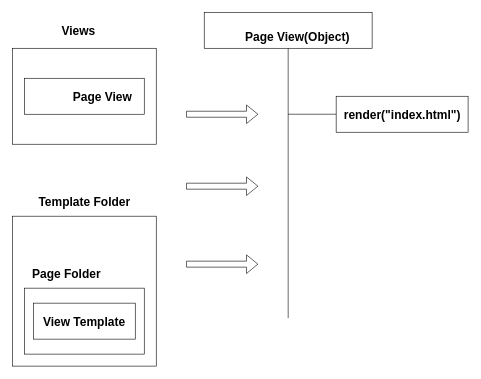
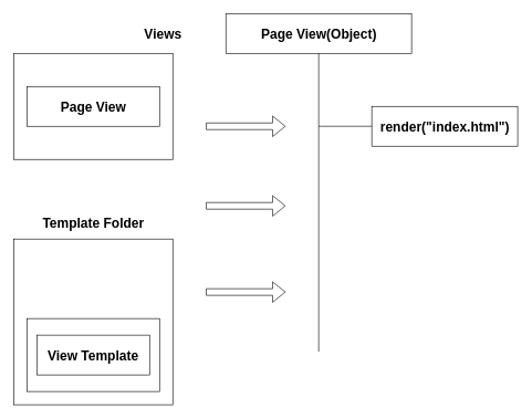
  <mxCell id="0" />
  <mxCell id="1" parent="0" />
- <mxCell id="2" value="Views" style="text;html=1;resizable=0;autosize=1;align=center;verticalAlign=middle;points=[];fillColor=none;strokeColor=none;rounded=0;fontSize=20;fontStyle=1" vertex="1" parent="1"><mxGeometry x="95" y="35" width="70" height="30" as="geometry" /></mxCell>
+ <mxCell id="2" value="Views" style="text;html=1;resizable=0;autosize=1;align=center;verticalAlign=middle;points=[];fillColor=none;strokeColor=none;rounded=0;fontSize=20;fontStyle=1" vertex="1" parent="1"><mxGeometry x="210" y="35" width="70" height="30" as="geometry" /></mxCell>
  <mxCell id="3" value="" style="rounded=0;whiteSpace=wrap;html=1;" vertex="1" parent="1"><mxGeometry x="20" y="80" width="240" height="160" as="geometry" /></mxCell>
  <mxCell id="4" value="" style="rounded=0;whiteSpace=wrap;html=1;fontSize=22;" vertex="1" parent="1"><mxGeometry x="40" y="130" width="200" height="60" as="geometry" /></mxCell>
- <mxCell id="5" value="Page View" style="text;html=1;resizable=0;autosize=1;align=center;verticalAlign=middle;points=[];fillColor=none;strokeColor=none;rounded=0;fontSize=20;fontStyle=1" vertex="1" parent="1"><mxGeometry x="115" y="145" width="110" height="30" as="geometry" /></mxCell>
+ <mxCell id="5" value="Page View" style="text;html=1;resizable=0;autosize=1;align=center;verticalAlign=middle;points=[];fillColor=none;strokeColor=none;rounded=0;fontSize=20;fontStyle=1" vertex="1" parent="1"><mxGeometry x="85" y="145" width="110" height="30" as="geometry" /></mxCell>
  <mxCell id="6" value="" style="rounded=0;whiteSpace=wrap;html=1;" vertex="1" parent="1"><mxGeometry x="20" y="360" width="240" height="250" as="geometry" /></mxCell>
  <mxCell id="7" value="Template Folder" style="text;html=1;resizable=0;autosize=1;align=center;verticalAlign=middle;points=[];fillColor=none;strokeColor=none;rounded=0;fontSize=20;fontStyle=1" vertex="1" parent="1"><mxGeometry x="50" y="320" width="180" height="30" as="geometry" /></mxCell>
  <mxCell id="8" value="" style="rounded=0;whiteSpace=wrap;html=1;fontSize=22;" vertex="1" parent="1"><mxGeometry x="40" y="480" width="200" height="110" as="geometry" /></mxCell>
- <mxCell id="9" value="Page Folder" style="text;html=1;resizable=0;autosize=1;align=center;verticalAlign=middle;points=[];fillColor=none;strokeColor=none;rounded=0;fontSize=20;fontStyle=1" vertex="1" parent="1"><mxGeometry x="45" y="440" width="130" height="30" as="geometry" /></mxCell>
  <mxCell id="10" value="&lt;font face=&quot;helvetica&quot; style=&quot;font-size: 20px;&quot;&gt;&lt;b style=&quot;font-size: 20px;&quot;&gt;View Template&lt;/b&gt;&lt;/font&gt;" style="rounded=0;whiteSpace=wrap;html=1;fontSize=20;" vertex="1" parent="1"><mxGeometry x="55" y="505" width="170" height="60" as="geometry" /></mxCell>
  <mxCell id="11" value="" style="rounded=0;whiteSpace=wrap;html=1;fontSize=22;" vertex="1" parent="1"><mxGeometry x="340" y="20" width="280" height="60" as="geometry" /></mxCell>
- <mxCell id="12" value="Page View(Object)" style="text;html=1;resizable=0;autosize=1;align=center;verticalAlign=middle;points=[];fillColor=none;strokeColor=none;rounded=0;fontSize=20;fontStyle=1" vertex="1" parent="1"><mxGeometry x="400" y="45" width="190" height="30" as="geometry" /></mxCell>
+ <mxCell id="12" value="Page View(Object)" style="text;html=1;resizable=0;autosize=1;align=center;verticalAlign=middle;points=[];fillColor=none;strokeColor=none;rounded=0;fontSize=20;fontStyle=1" vertex="1" parent="1"><mxGeometry x="385" y="35" width="190" height="30" as="geometry" /></mxCell>
  <mxCell id="13" value="" style="rounded=0;whiteSpace=wrap;html=1;fontSize=22;" vertex="1" parent="1"><mxGeometry x="560" y="160" width="220" height="60" as="geometry" /></mxCell>
  <mxCell id="14" value="render(&quot;index.html&quot;)" style="text;html=1;resizable=0;autosize=1;align=center;verticalAlign=middle;points=[];fillColor=none;strokeColor=none;rounded=0;fontSize=20;fontStyle=1" vertex="1" parent="1"><mxGeometry x="565" y="175" width="210" height="30" as="geometry" /></mxCell>
  <mxCell id="15" value="" style="endArrow=none;html=1;fontSize=20;entryX=0.5;entryY=1;entryDx=0;entryDy=0;" edge="1" parent="1" target="11"><mxGeometry width="50" height="50" relative="1" as="geometry"><mxPoint x="480" y="530" as="sourcePoint" /><mxPoint x="420" y="300" as="targetPoint" /><Array as="points" /></mxGeometry></mxCell>
  <mxCell id="16" value="" style="endArrow=none;html=1;fontSize=20;entryX=0;entryY=0.5;entryDx=0;entryDy=0;" edge="1" parent="1" target="13"><mxGeometry width="50" height="50" relative="1" as="geometry"><mxPoint x="480" y="190" as="sourcePoint" /><mxPoint x="380" y="220" as="targetPoint" /></mxGeometry></mxCell>
  <mxCell id="17" value="" style="shape=flexArrow;endArrow=classic;html=1;fontSize=20;" edge="1" parent="1"><mxGeometry width="50" height="50" relative="1" as="geometry"><mxPoint x="310" y="190" as="sourcePoint" /><mxPoint x="430" y="190" as="targetPoint" /></mxGeometry></mxCell>
  <mxCell id="18" value="" style="shape=flexArrow;endArrow=classic;html=1;fontSize=20;" edge="1" parent="1"><mxGeometry width="50" height="50" relative="1" as="geometry"><mxPoint x="310" y="310" as="sourcePoint" /><mxPoint x="430" y="310" as="targetPoint" /></mxGeometry></mxCell>
  <mxCell id="19" value="" style="shape=flexArrow;endArrow=classic;html=1;fontSize=20;" edge="1" parent="1"><mxGeometry width="50" height="50" relative="1" as="geometry"><mxPoint x="310" y="440" as="sourcePoint" /><mxPoint x="430" y="440" as="targetPoint" /></mxGeometry></mxCell>
